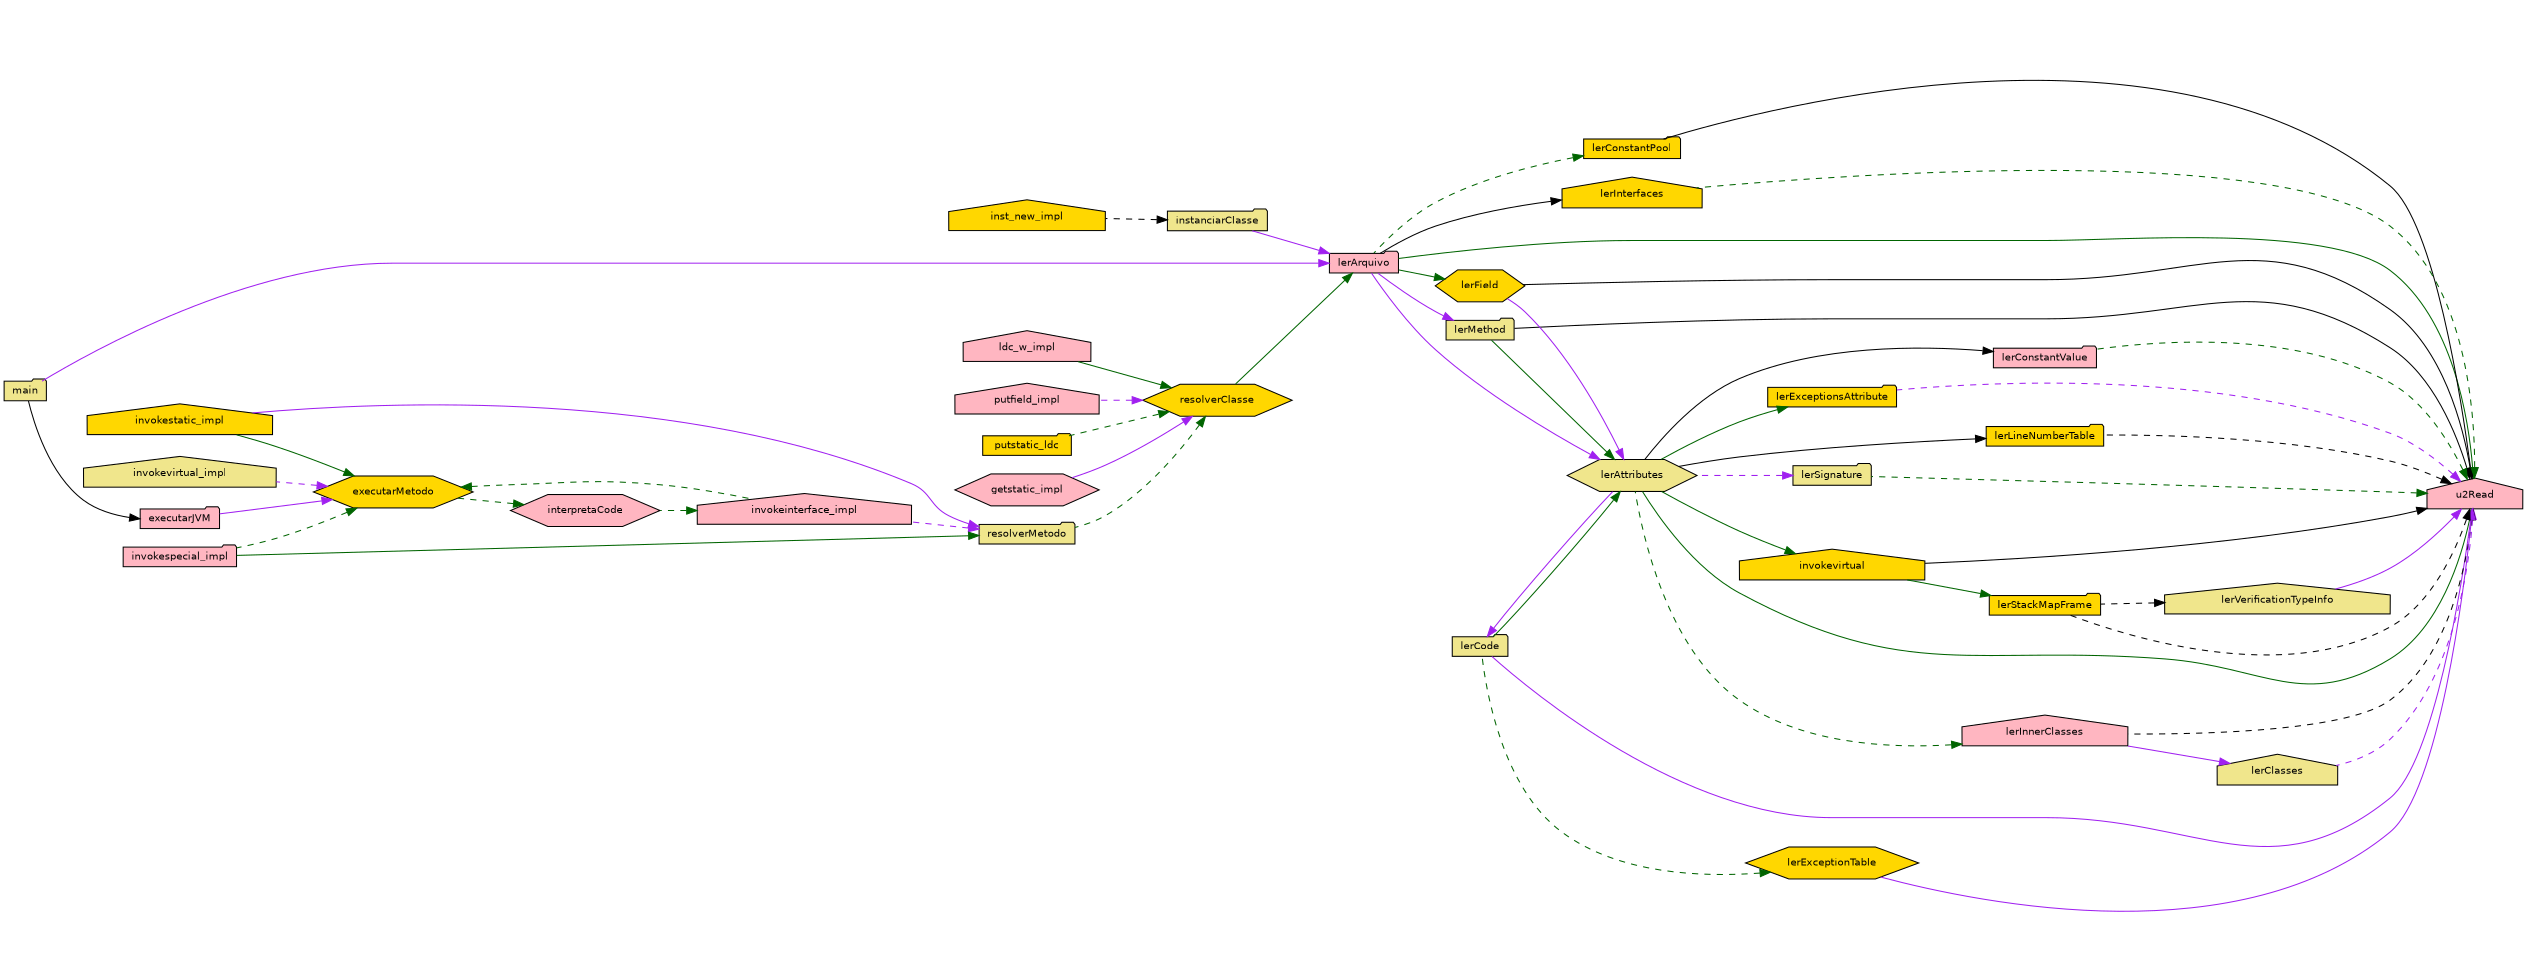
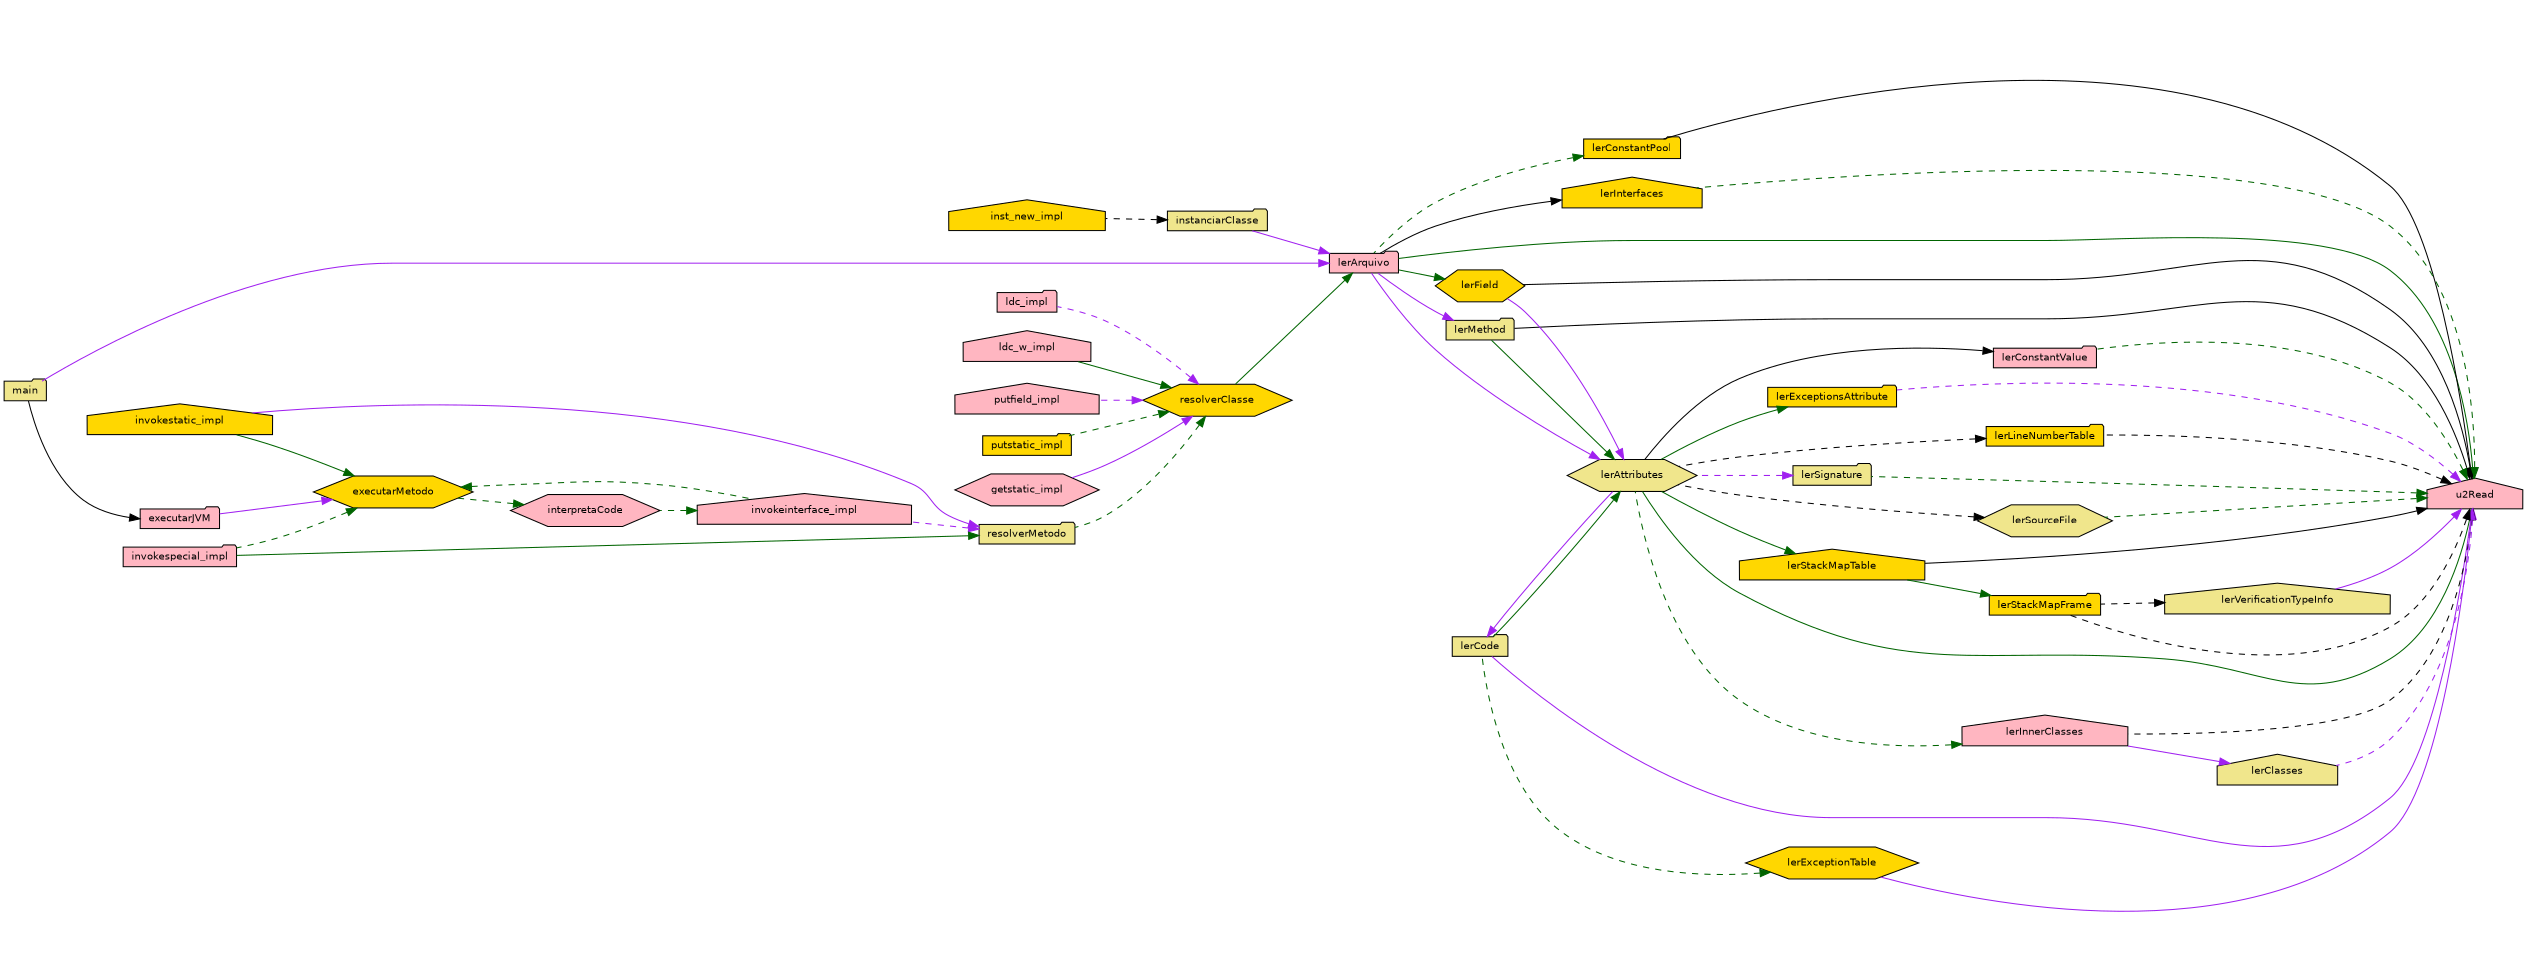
  digraph {
    rankdir=RL
    node [color=black fillcolor=gold fontname=Helvetica fontsize=10 shape=folder style=filled]
    edge [color=darkgreen dir=back fontname=Helvetica fontsize=10 labelfontname=Helvetica labelfontsize=10 style=solid]
    n1 [fillcolor=lightpink fontcolor=black height=0.2 label=u2Read shape=house width=0.4]
    n2 [fillcolor=lightpink height=0.2 label=lerArquivo width=0.4]
    n3 [fillcolor=khaki height=0.2 label=lerAttributes shape=hexagon width=0.4]
    n4 [fillcolor=khaki height=0.2 label=lerCode width=0.4]
    n5 [height=0.2 label=lerField shape=hexagon width=0.4]
    n6 [fillcolor=khaki height=0.2 label=lerMethod width=0.4]
    n7 [fillcolor=khaki height=0.2 label=lerClasses shape=house width=0.4]
    n8 [fillcolor=lightpink height=0.2 label=lerInnerClasses shape=house width=0.4]
    n9 [height=0.2 label=lerConstantPool width=0.4]
    n10 [fillcolor=lightpink height=0.2 label=lerConstantValue width=0.4]
    n11 [height=0.2 label=lerExceptionsAttribute width=0.4]
    n12 [height=0.2 label=lerExceptionTable shape=hexagon width=0.4]
    n13 [height=0.2 label=lerInterfaces shape=house width=0.4]
    n14 [height=0.2 label=lerLineNumberTable width=0.4]
    n15 [fillcolor=khaki height=0.2 label=lerSignature width=0.4]
+   n16 [fillcolor=khaki height=0.2 label=lerSourceFile shape=hexagon width=0.4]
    n17 [height=0.2 label=lerStackMapFrame width=0.4]
-   n18 [height=0.2 label=invokevirtual shape=house width=0.4]
+   n18 [height=0.2 label=lerStackMapTable shape=house width=0.4]
    n19 [fillcolor=khaki height=0.2 label=lerVerificationTypeInfo shape=house width=0.4]
    n20 [fillcolor=khaki height=0.2 label=instanciarClasse width=0.4]
    n21 [fillcolor=khaki height=0.2 label=main width=0.4]
    n22 [height=0.2 label=resolverClasse shape=hexagon width=0.4]
    n23 [height=0.2 label=inst_new_impl shape=house width=0.4]
    n24 [fillcolor=lightpink height=0.2 label=getstatic_impl shape=hexagon width=0.4]
+   n25 [fillcolor=lightpink height=0.2 label=ldc_impl width=0.4]
    n26 [fillcolor=lightpink height=0.2 label=ldc_w_impl shape=house width=0.4]
    n27 [fillcolor=lightpink height=0.2 label=putfield_impl shape=house width=0.4]
-   n28 [height=0.2 label=putstatic_ldc width=0.4]
+   n28 [height=0.2 label=putstatic_impl width=0.4]
    n29 [fillcolor=khaki height=0.2 label=resolverMetodo width=0.4]
    n30 [fillcolor=lightpink height=0.2 label=invokeinterface_impl shape=house width=0.4]
    n31 [fillcolor=lightpink height=0.2 label=invokespecial_impl width=0.4]
    n32 [height=0.2 label=invokestatic_impl shape=house width=0.4]
    n33 [fillcolor=lightpink height=0.2 label=interpretaCode shape=hexagon width=0.4]
    n34 [height=0.2 label=executarMetodo shape=hexagon width=0.4]
    n35 [fillcolor=lightpink height=0.2 label=executarJVM width=0.4]
-   n36 [fillcolor=khaki height=0.2 label=invokevirtual_impl shape=house width=0.4]
    n1 -> n2
    n1 -> n3
    n1 -> n4 [color=purple]
    n1 -> n5 [color=black]
    n1 -> n6 [color=black]
    n1 -> n7 [color=purple style=dashed]
    n1 -> n8 [color=black style=dashed]
    n1 -> n9 [color=black]
    n1 -> n10 [style=dashed]
    n1 -> n11 [color=purple style=dashed]
    n1 -> n12 [color=purple]
    n1 -> n13 [style=dashed]
    n1 -> n14 [color=black style=dashed]
    n1 -> n15 [style=dashed]
+   n1 -> n16 [style=dashed]
    n1 -> n17 [color=black style=dashed]
    n1 -> n18 [color=black]
    n1 -> n19 [color=purple]
    n2 -> n20 [color=purple]
    n2 -> n21 [color=purple]
    n2 -> n22
    n3 -> n2 [color=purple]
    n3 -> n4
    n3 -> n5 [color=purple]
    n3 -> n6
    n4 -> n3 [color=purple]
    n5 -> n2
    n6 -> n2 [color=purple]
    n7 -> n8 [color=purple]
    n8 -> n3 [style=dashed]
    n9 -> n2 [style=dashed]
    n10 -> n3 [color=black]
    n11 -> n3
    n12 -> n4 [style=dashed]
    n13 -> n2 [color=black]
-   n14 -> n3 [color=black]
+   n14 -> n3 [color=black style=dashed]
    n15 -> n3 [color=purple style=dashed]
+   n16 -> n3 [color=black style=dashed]
    n17 -> n18
    n18 -> n3
    n19 -> n17 [color=black style=dashed]
    n20 -> n23 [color=black style=dashed]
    n22 -> n24 [color=purple]
+   n22 -> n25 [color=purple style=dashed]
    n22 -> n26
    n22 -> n27 [color=purple style=dashed]
    n22 -> n28 [style=dashed]
    n22 -> n29 [style=dashed]
    n29 -> n30 [color=purple style=dashed]
    n29 -> n31
    n29 -> n32 [color=purple]
    n30 -> n33 [style=dashed]
    n33 -> n34 [style=dashed]
    n34 -> n30 [style=dashed]
    n34 -> n31 [style=dashed]
    n34 -> n32
    n34 -> n35 [color=purple]
-   n34 -> n36 [color=purple style=dashed]
    n35 -> n21 [color=black]
  }
